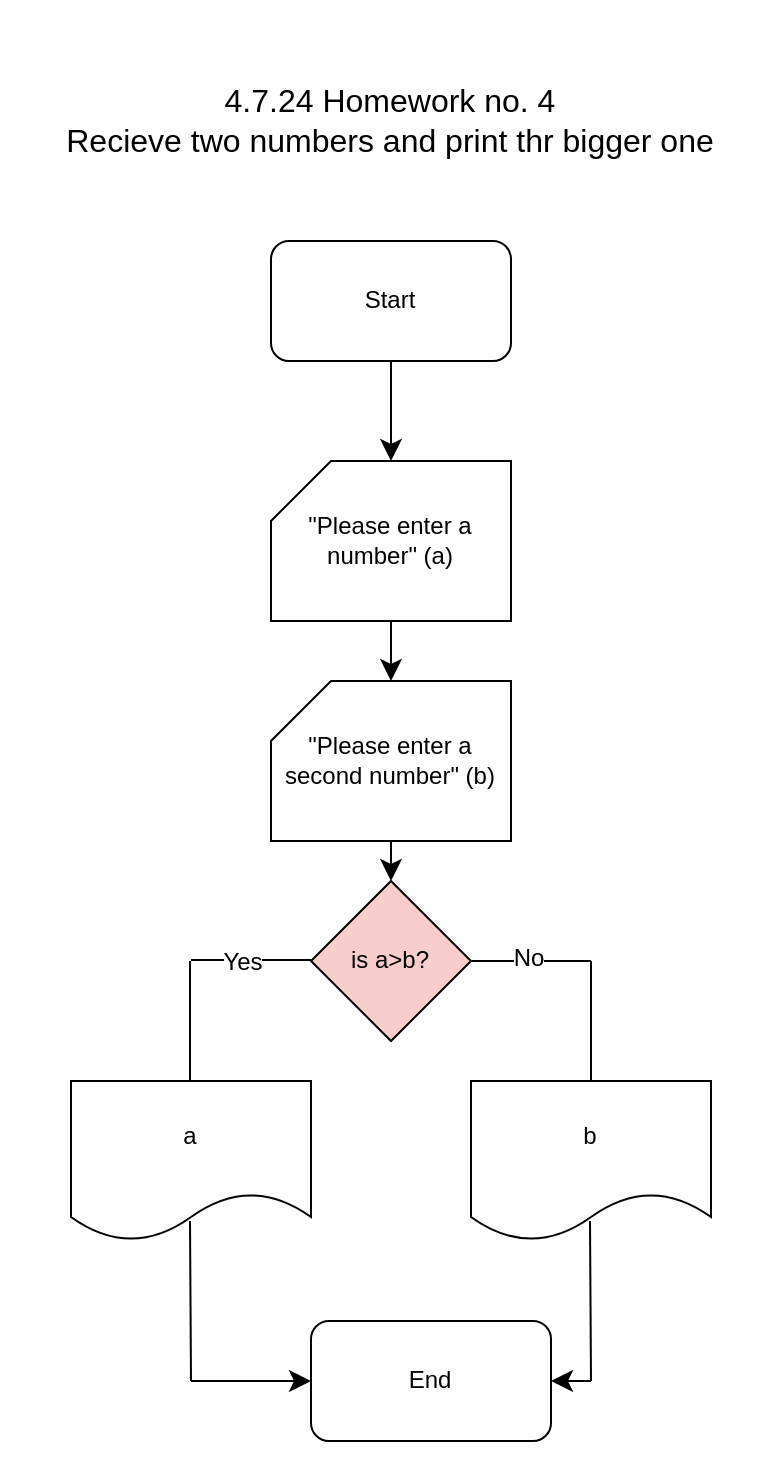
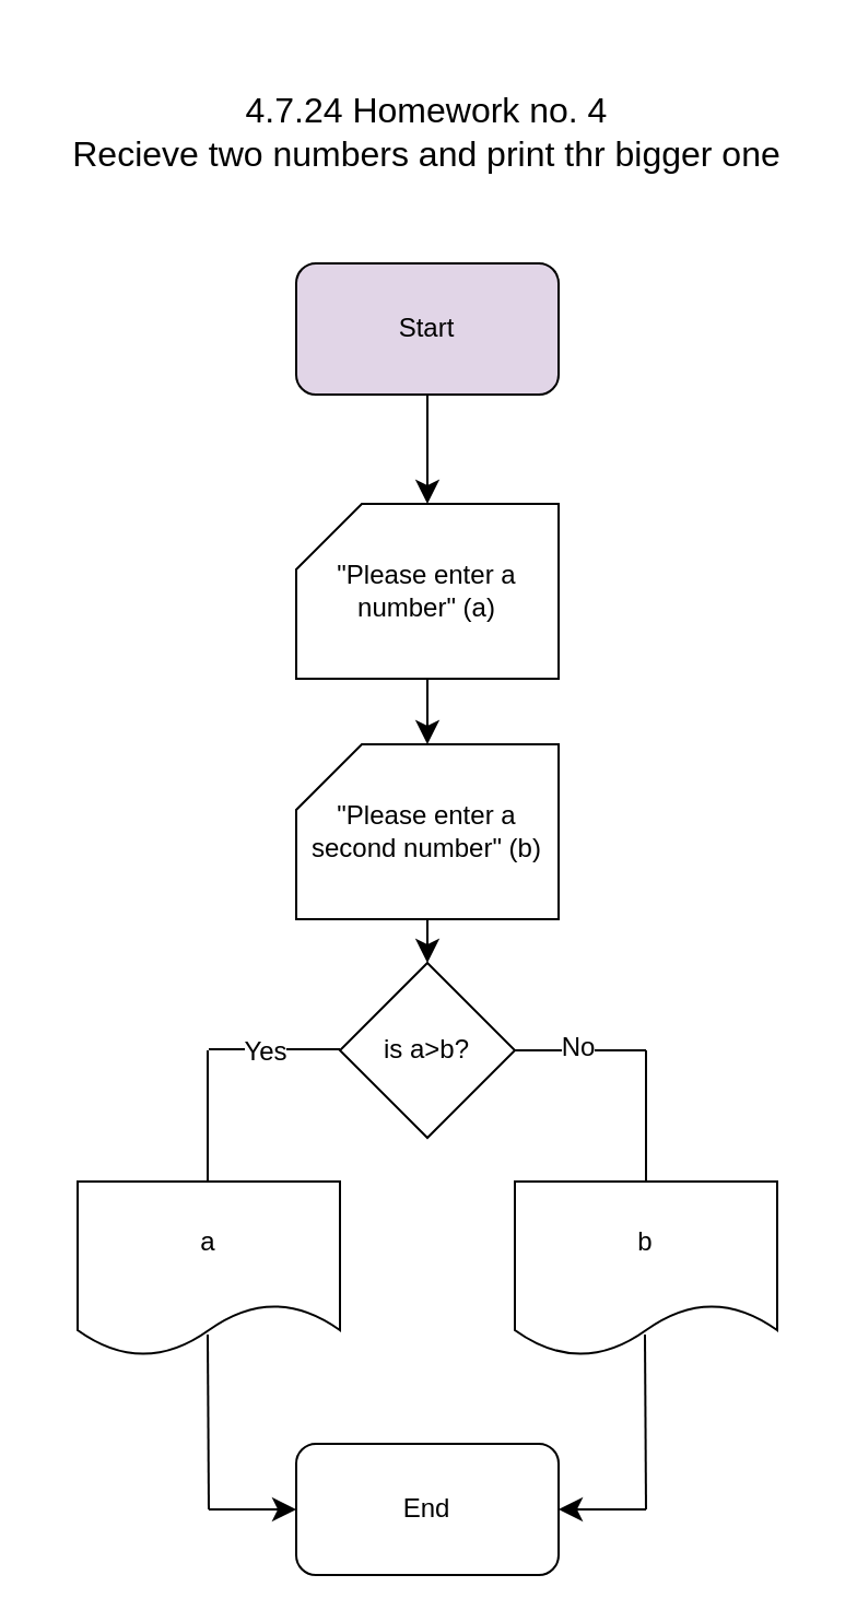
  <mxCell id="0" />
  <mxCell id="1" parent="0" />
  <mxCell id="2" style="edgeStyle=none;curved=1;rounded=0;orthogonalLoop=1;jettySize=auto;html=1;fontSize=12;startSize=8;endSize=8;entryX=0.5;entryY=0;entryDx=0;entryDy=0;" edge="1" parent="1" source="3"><mxGeometry relative="1" as="geometry"><mxPoint x="195" y="230" as="targetPoint" /></mxGeometry></mxCell>
- <mxCell id="3" value="Start" style="rounded=1;whiteSpace=wrap;html=1;" vertex="1" parent="1"><mxGeometry x="135" y="120" width="120" height="60" as="geometry" /></mxCell>
+ <mxCell id="3" value="Start" style="rounded=1;whiteSpace=wrap;html=1;fillColor=#e1d5e7;" vertex="1" parent="1"><mxGeometry x="135" y="120" width="120" height="60" as="geometry" /></mxCell>
  <mxCell id="4" value="4.7.24 Homework no. 4&lt;div&gt;Recieve two numbers and print thr bigger one&lt;/div&gt;" style="text;html=1;align=center;verticalAlign=middle;whiteSpace=wrap;rounded=0;fontSize=16;" vertex="1" parent="1"><mxGeometry x="20" y="20" width="350" height="80" as="geometry" /></mxCell>
  <mxCell id="5" style="edgeStyle=none;curved=1;rounded=0;orthogonalLoop=1;jettySize=auto;html=1;fontSize=12;startSize=8;endSize=8;" edge="1" parent="1" source="6" target="7"><mxGeometry relative="1" as="geometry" /></mxCell>
  <mxCell id="6" value="&quot;Please enter a number&quot; (a)" style="shape=card;whiteSpace=wrap;html=1;" vertex="1" parent="1"><mxGeometry x="135" y="230" width="120" height="80" as="geometry" /></mxCell>
  <mxCell id="7" value="&quot;Please enter a second number&quot; (b)" style="shape=card;whiteSpace=wrap;html=1;" vertex="1" parent="1"><mxGeometry x="135" y="340" width="120" height="80" as="geometry" /></mxCell>
  <mxCell id="8" style="edgeStyle=none;curved=1;rounded=0;orthogonalLoop=1;jettySize=auto;html=1;entryX=0.5;entryY=0;entryDx=0;entryDy=0;entryPerimeter=0;fontSize=12;startSize=8;endSize=8;" edge="1" parent="1" source="7"><mxGeometry relative="1" as="geometry"><mxPoint x="195" y="440" as="targetPoint" /></mxGeometry></mxCell>
  <mxCell id="9" value="a" style="shape=document;whiteSpace=wrap;html=1;boundedLbl=1;" vertex="1" parent="1"><mxGeometry x="35" y="540" width="120" height="80" as="geometry" /></mxCell>
- <mxCell id="10" value="is a&amp;gt;b?" style="rhombus;whiteSpace=wrap;html=1;fillColor=#f8cecc;" vertex="1" parent="1"><mxGeometry x="155" y="440" width="80" height="80" as="geometry" /></mxCell>
+ <mxCell id="10" value="is a&amp;gt;b?" style="rhombus;whiteSpace=wrap;html=1;" vertex="1" parent="1"><mxGeometry x="155" y="440" width="80" height="80" as="geometry" /></mxCell>
  <mxCell id="11" value="" style="endArrow=none;html=1;rounded=0;fontSize=12;startSize=8;endSize=8;curved=1;exitX=1;exitY=0.5;exitDx=0;exitDy=0;" edge="1" parent="1" source="10"><mxGeometry width="50" height="50" relative="1" as="geometry"><mxPoint x="235" y="490" as="sourcePoint" /><mxPoint x="295" y="480" as="targetPoint" /></mxGeometry></mxCell>
  <mxCell id="12" value="No" style="edgeLabel;html=1;align=center;verticalAlign=middle;resizable=0;points=[];fontSize=12;" vertex="1" connectable="0" parent="11"><mxGeometry x="-0.067" y="2" relative="1" as="geometry"><mxPoint as="offset" /></mxGeometry></mxCell>
  <mxCell id="13" value="" style="endArrow=none;html=1;rounded=0;fontSize=12;startSize=8;endSize=8;curved=1;exitX=1;exitY=0.5;exitDx=0;exitDy=0;" edge="1" parent="1"><mxGeometry width="50" height="50" relative="1" as="geometry"><mxPoint x="95" y="479.5" as="sourcePoint" /><mxPoint x="155" y="479.5" as="targetPoint" /></mxGeometry></mxCell>
  <mxCell id="14" value="Yes" style="edgeLabel;html=1;align=center;verticalAlign=middle;resizable=0;points=[];fontSize=12;" vertex="1" connectable="0" parent="13"><mxGeometry x="-0.167" relative="1" as="geometry"><mxPoint y="1" as="offset" /></mxGeometry></mxCell>
  <mxCell id="15" value="" style="endArrow=none;html=1;rounded=0;fontSize=12;startSize=8;endSize=8;curved=1;exitX=1;exitY=0.5;exitDx=0;exitDy=0;" edge="1" parent="1"><mxGeometry width="50" height="50" relative="1" as="geometry"><mxPoint x="295" y="480" as="sourcePoint" /><mxPoint x="295" y="540" as="targetPoint" /></mxGeometry></mxCell>
  <mxCell id="16" value="b" style="shape=document;whiteSpace=wrap;html=1;boundedLbl=1;" vertex="1" parent="1"><mxGeometry x="235" y="540" width="120" height="80" as="geometry" /></mxCell>
  <mxCell id="17" value="" style="endArrow=none;html=1;rounded=0;fontSize=12;startSize=8;endSize=8;curved=1;exitX=1;exitY=0.5;exitDx=0;exitDy=0;" edge="1" parent="1"><mxGeometry width="50" height="50" relative="1" as="geometry"><mxPoint x="94.5" y="480" as="sourcePoint" /><mxPoint x="94.5" y="540" as="targetPoint" /></mxGeometry></mxCell>
  <mxCell id="18" value="" style="endArrow=none;html=1;rounded=0;fontSize=12;startSize=8;endSize=8;curved=1;exitX=1;exitY=0.5;exitDx=0;exitDy=0;" edge="1" parent="1"><mxGeometry width="50" height="50" relative="1" as="geometry"><mxPoint x="294.5" y="610" as="sourcePoint" /><mxPoint x="295" y="690" as="targetPoint" /></mxGeometry></mxCell>
  <mxCell id="19" value="" style="endArrow=none;html=1;rounded=0;fontSize=12;startSize=8;endSize=8;curved=1;exitX=1;exitY=0.5;exitDx=0;exitDy=0;" edge="1" parent="1"><mxGeometry width="50" height="50" relative="1" as="geometry"><mxPoint x="94.5" y="610" as="sourcePoint" /><mxPoint x="95" y="690" as="targetPoint" /></mxGeometry></mxCell>
  <mxCell id="20" value="" style="endArrow=classic;html=1;rounded=0;fontSize=12;startSize=8;endSize=8;curved=1;entryX=0;entryY=0.5;entryDx=0;entryDy=0;" edge="1" parent="1" target="22"><mxGeometry width="50" height="50" relative="1" as="geometry"><mxPoint x="95" y="690" as="sourcePoint" /><mxPoint x="155" y="690" as="targetPoint" /></mxGeometry></mxCell>
  <mxCell id="21" value="" style="endArrow=classic;html=1;rounded=0;fontSize=12;startSize=8;endSize=8;curved=1;entryX=1;entryY=0.5;entryDx=0;entryDy=0;entryPerimeter=0;" edge="1" parent="1" target="22"><mxGeometry width="50" height="50" relative="1" as="geometry"><mxPoint x="295" y="690" as="sourcePoint" /><mxPoint x="245" y="690" as="targetPoint" /></mxGeometry></mxCell>
- <mxCell id="22" value="End" style="rounded=1;whiteSpace=wrap;html=1;" vertex="1" parent="1"><mxGeometry x="155" y="660" width="120" height="60" as="geometry" /></mxCell>
+ <mxCell id="22" value="End" style="rounded=1;whiteSpace=wrap;html=1;" vertex="1" parent="1"><mxGeometry x="135" y="660" width="120" height="60" as="geometry" /></mxCell>
